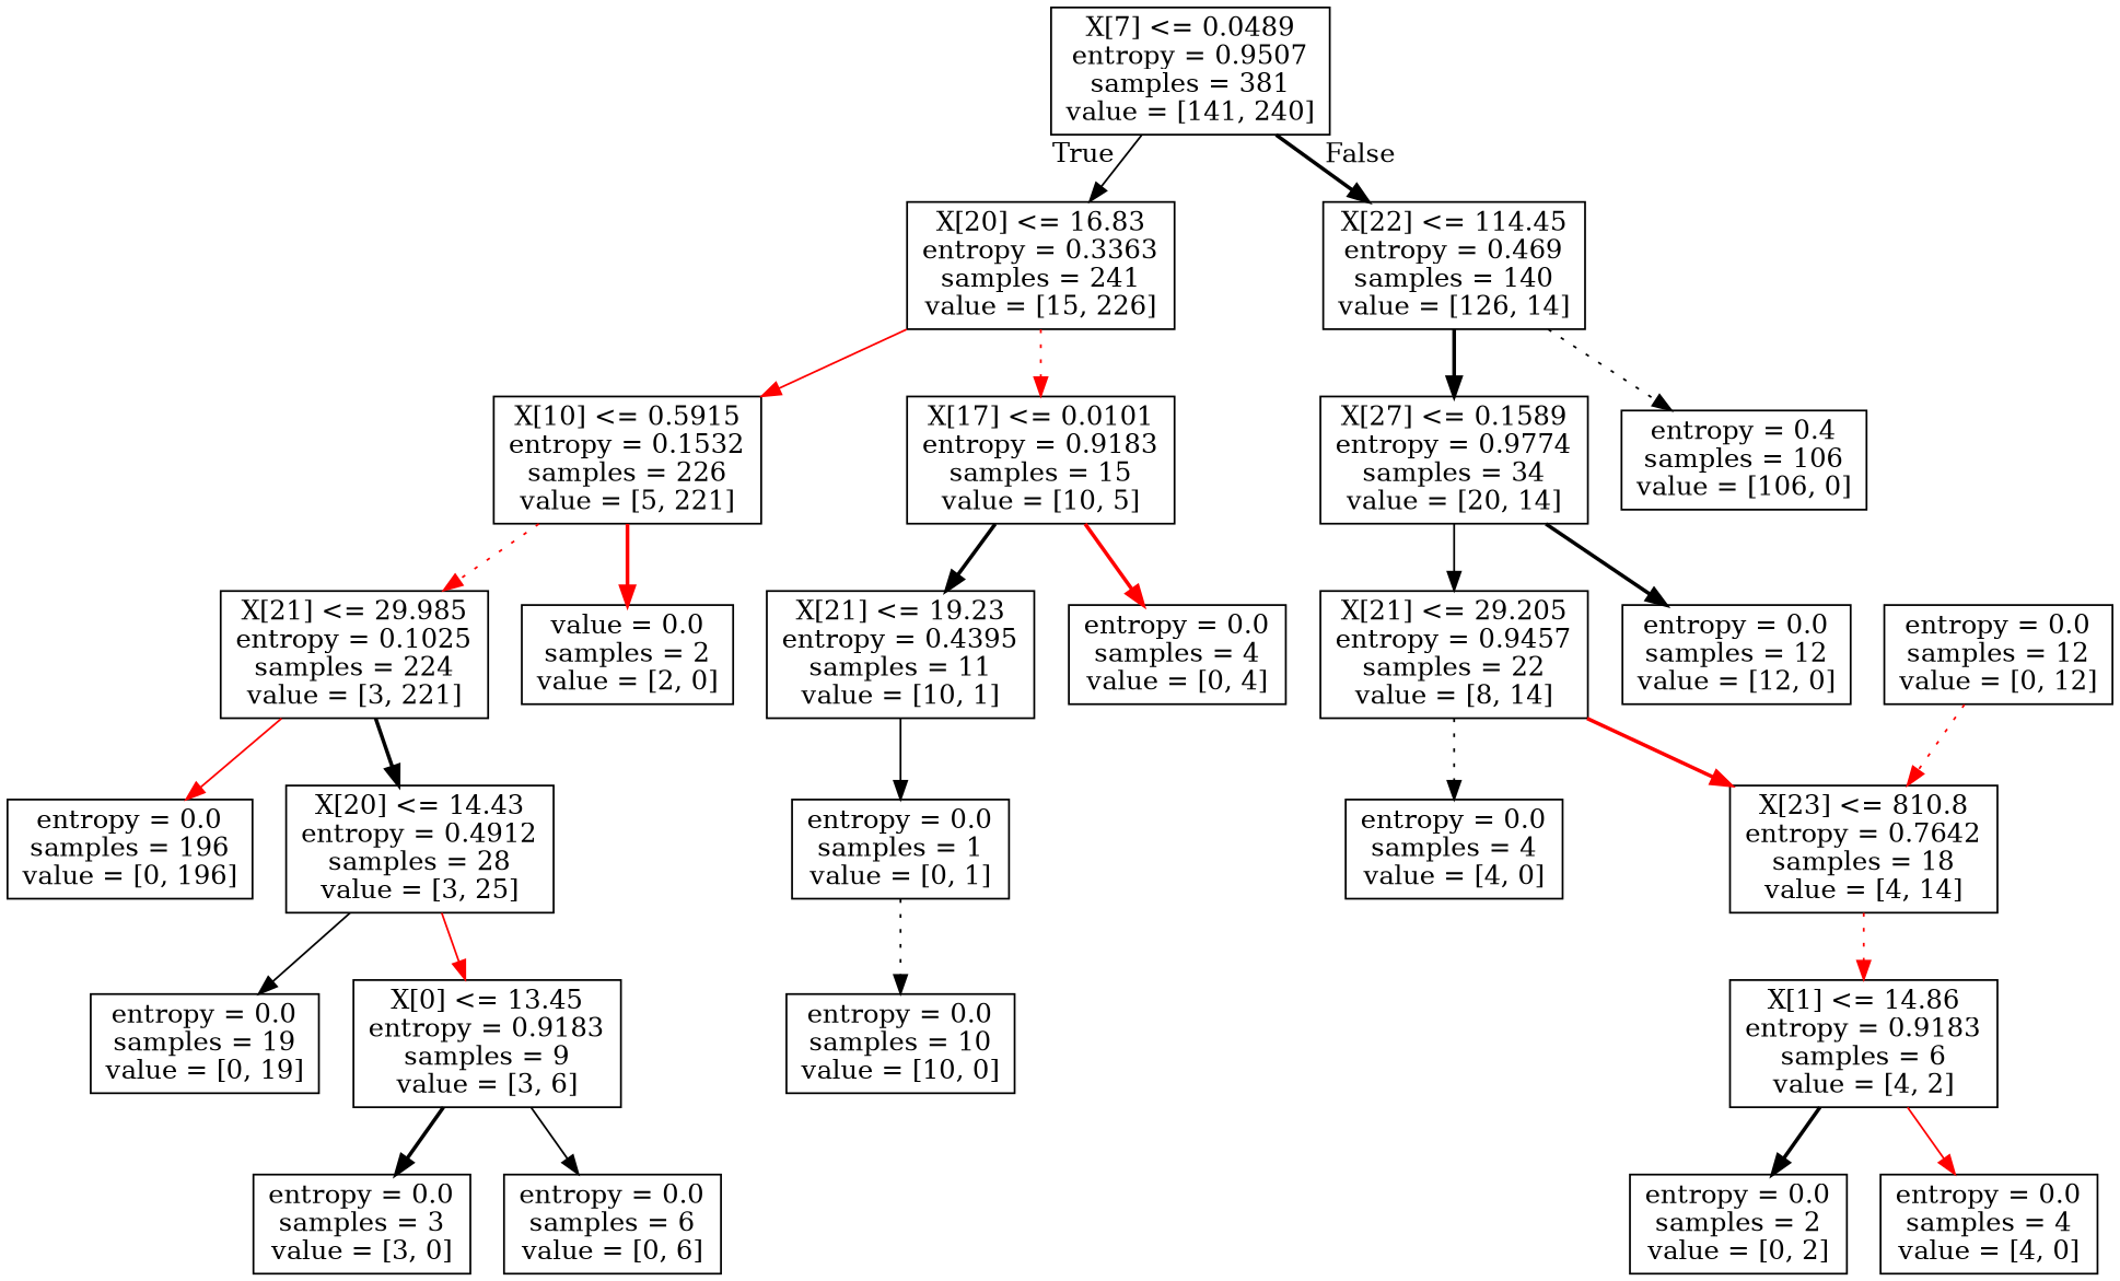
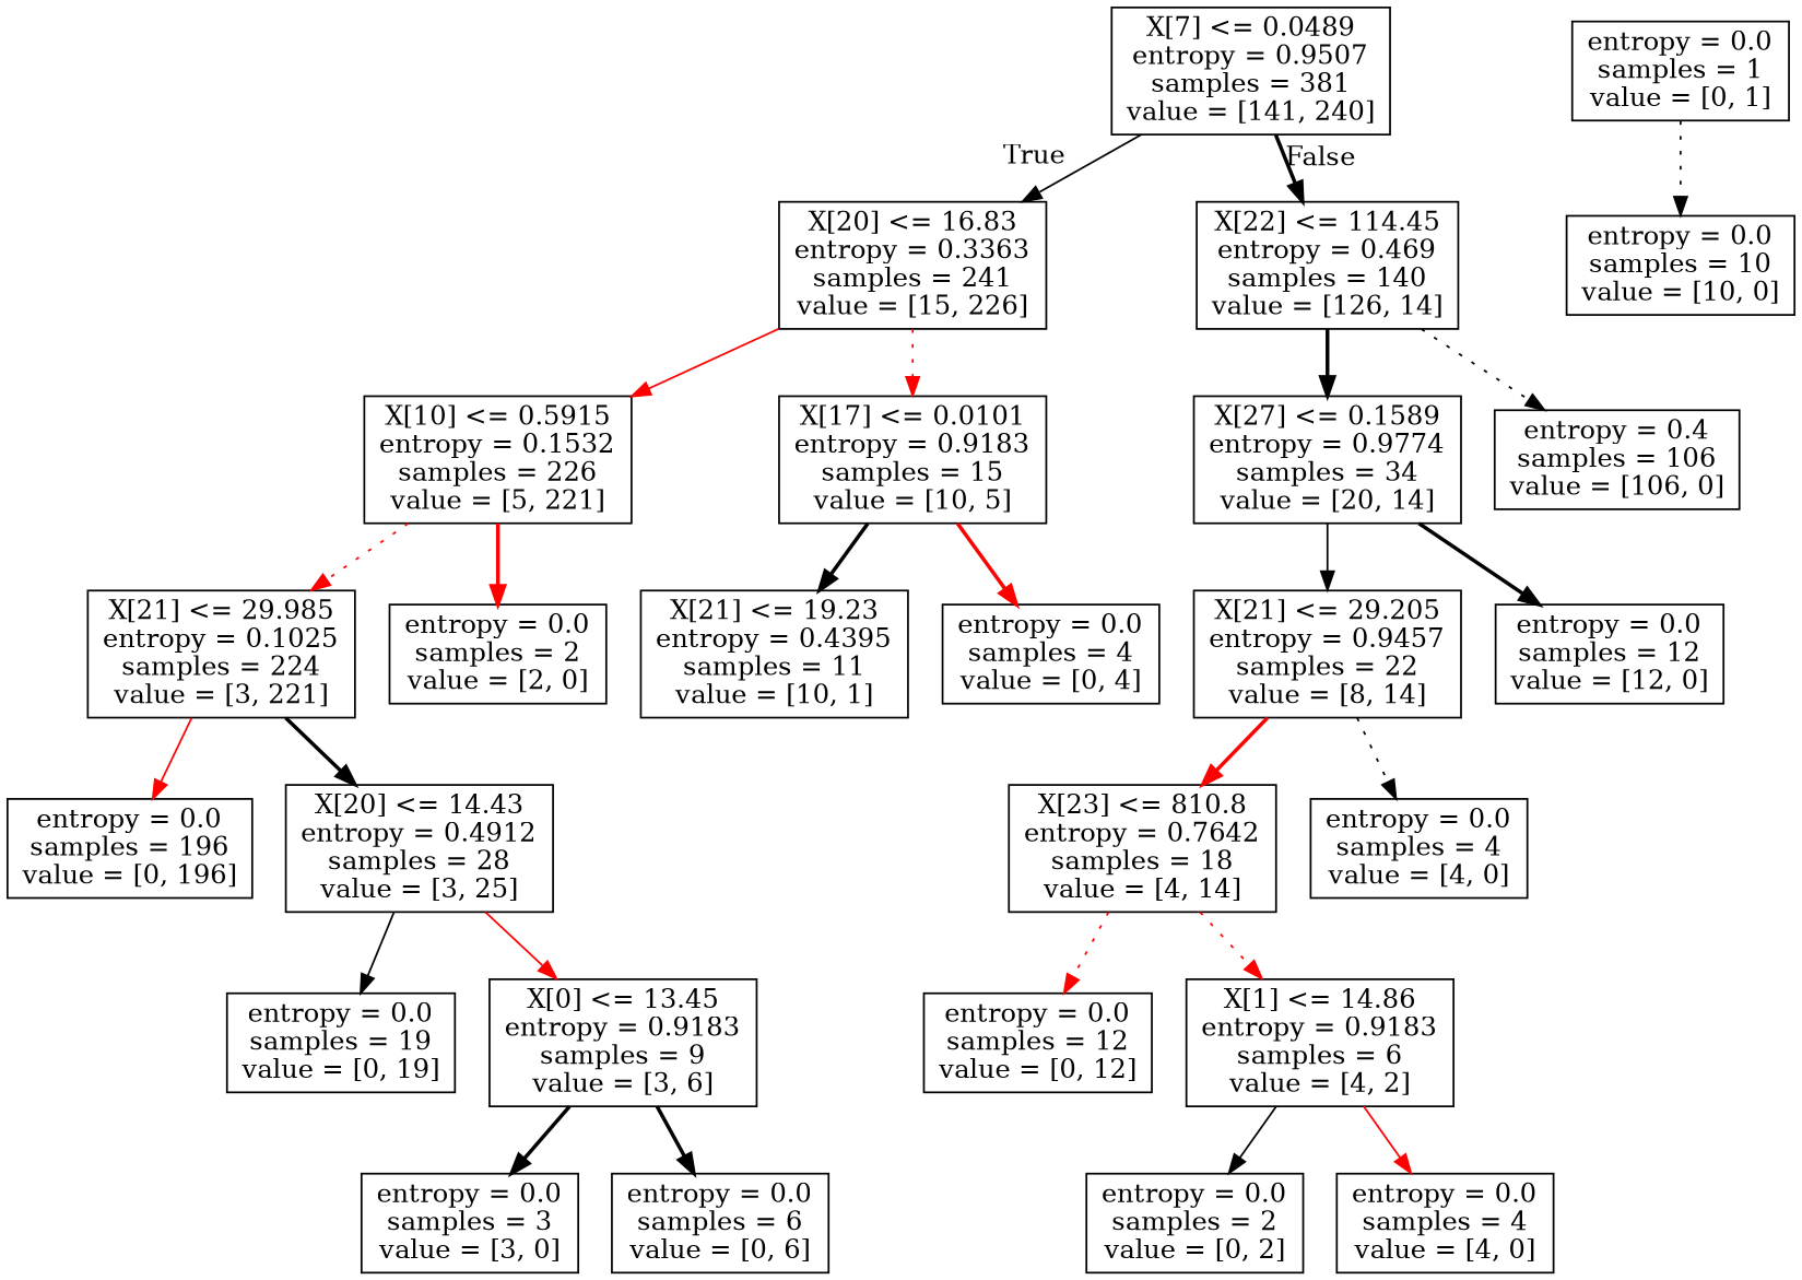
  digraph {
    node [shape=box]
    edge [color=black style=bold]
    n1 [label="X[7] <= 0.0489\nentropy = 0.9507\nsamples = 381\nvalue = [141, 240]"]
    n2 [label="X[20] <= 16.83\nentropy = 0.3363\nsamples = 241\nvalue = [15, 226]"]
    n3 [label="X[22] <= 114.45\nentropy = 0.469\nsamples = 140\nvalue = [126, 14]"]
    n4 [label="X[10] <= 0.5915\nentropy = 0.1532\nsamples = 226\nvalue = [5, 221]"]
    n5 [label="X[17] <= 0.0101\nentropy = 0.9183\nsamples = 15\nvalue = [10, 5]"]
    n6 [label="X[27] <= 0.1589\nentropy = 0.9774\nsamples = 34\nvalue = [20, 14]"]
    n7 [label="entropy = 0.4\nsamples = 106\nvalue = [106, 0]"]
    n8 [label="X[21] <= 29.985\nentropy = 0.1025\nsamples = 224\nvalue = [3, 221]"]
-   n9 [label="value = 0.0\nsamples = 2\nvalue = [2, 0]"]
+   n9 [label="entropy = 0.0\nsamples = 2\nvalue = [2, 0]"]
    n10 [label="X[21] <= 19.23\nentropy = 0.4395\nsamples = 11\nvalue = [10, 1]"]
    n11 [label="entropy = 0.0\nsamples = 4\nvalue = [0, 4]"]
    n12 [label="entropy = 0.0\nsamples = 196\nvalue = [0, 196]"]
    n13 [label="X[20] <= 14.43\nentropy = 0.4912\nsamples = 28\nvalue = [3, 25]"]
    n14 [label="entropy = 0.0\nsamples = 19\nvalue = [0, 19]"]
    n15 [label="X[0] <= 13.45\nentropy = 0.9183\nsamples = 9\nvalue = [3, 6]"]
    n16 [label="entropy = 0.0\nsamples = 3\nvalue = [3, 0]"]
    n17 [label="entropy = 0.0\nsamples = 6\nvalue = [0, 6]"]
    n18 [label="entropy = 0.0\nsamples = 1\nvalue = [0, 1]"]
    n19 [label="entropy = 0.0\nsamples = 10\nvalue = [10, 0]"]
    n20 [label="X[21] <= 29.205\nentropy = 0.9457\nsamples = 22\nvalue = [8, 14]"]
    n21 [label="entropy = 0.0\nsamples = 12\nvalue = [12, 0]"]
    n22 [label="X[23] <= 810.8\nentropy = 0.7642\nsamples = 18\nvalue = [4, 14]"]
    n23 [label="entropy = 0.0\nsamples = 4\nvalue = [4, 0]"]
    n24 [label="entropy = 0.0\nsamples = 12\nvalue = [0, 12]"]
    n25 [label="X[1] <= 14.86\nentropy = 0.9183\nsamples = 6\nvalue = [4, 2]"]
    n26 [label="entropy = 0.0\nsamples = 2\nvalue = [0, 2]"]
    n27 [label="entropy = 0.0\nsamples = 4\nvalue = [4, 0]"]
    n1 -> n2 [headlabel=True labelangle=45 labeldistance=2.5 style=solid]
    n1 -> n3 [headlabel=False labelangle=-45 labeldistance=2.5]
    n2 -> n4 [color=red style=solid]
    n2 -> n5 [color=red style=dotted]
    n3 -> n6
    n3 -> n7 [style=dotted]
    n4 -> n8 [color=red style=dotted]
    n4 -> n9 [color=red]
    n5 -> n10
    n5 -> n11 [color=red]
    n6 -> n20 [style=solid]
    n6 -> n21
    n8 -> n12 [color=red style=solid]
    n8 -> n13
-   n10 -> n18 [style=solid]
    n13 -> n14 [style=solid]
    n13 -> n15 [color=red style=solid]
    n15 -> n16
-   n15 -> n17 [style=solid]
+   n15 -> n17
    n18 -> n19 [style=dotted]
    n20 -> n22 [color=red]
    n20 -> n23 [style=dotted]
-   n24 -> n22 [color=red style=dotted]
+   n22 -> n24 [color=red style=dotted]
    n22 -> n25 [color=red style=dotted]
-   n25 -> n26
+   n25 -> n26 [style=solid]
    n25 -> n27 [color=red style=solid]
  }
